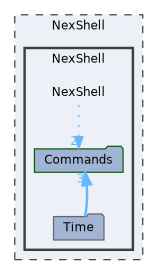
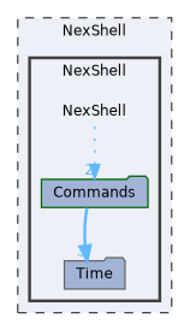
  digraph {
    compound=true
    node [fontname=Helvetica fontsize=10 shape=folder fillcolor="#a2b4d6" style=filled]
    edge [color=steelblue1 fontcolor=steelblue1 fontname=Helvetica fontsize=10 labeldistance=1.5 labelfontname=Helvetica labelfontsize=10]
    n1 [color=blue height=0.2 label=NexShell shape=plaintext width=0.4 fillcolor="" style=""]
    n2 [color=darkgreen height=0.2 label=Commands width=0.4]
    n3 [color=gray40 height=0.2 label=Time width=0.4]
    subgraph cluster_1 {
      bgcolor="#edf0f7"
      fontname=Helvetica
      fontsize=10
      label=NexShell
      pencolor=grey25
      style="filled,dashed"
      subgraph cluster_2 {
        bgcolor="#edf0f7"
        fontname=Helvetica
        fontsize=10
        label=NexShell
        pencolor=grey25
        style="filled,bold"
        n1
        n2
        n3
      }
    }
    n1 -> n2 [headlabel=2 style=dotted]
-   n3 -> n2 [headlabel=3 style=bold]
+   n2 -> n3 [headlabel=3 style=bold]
  }
